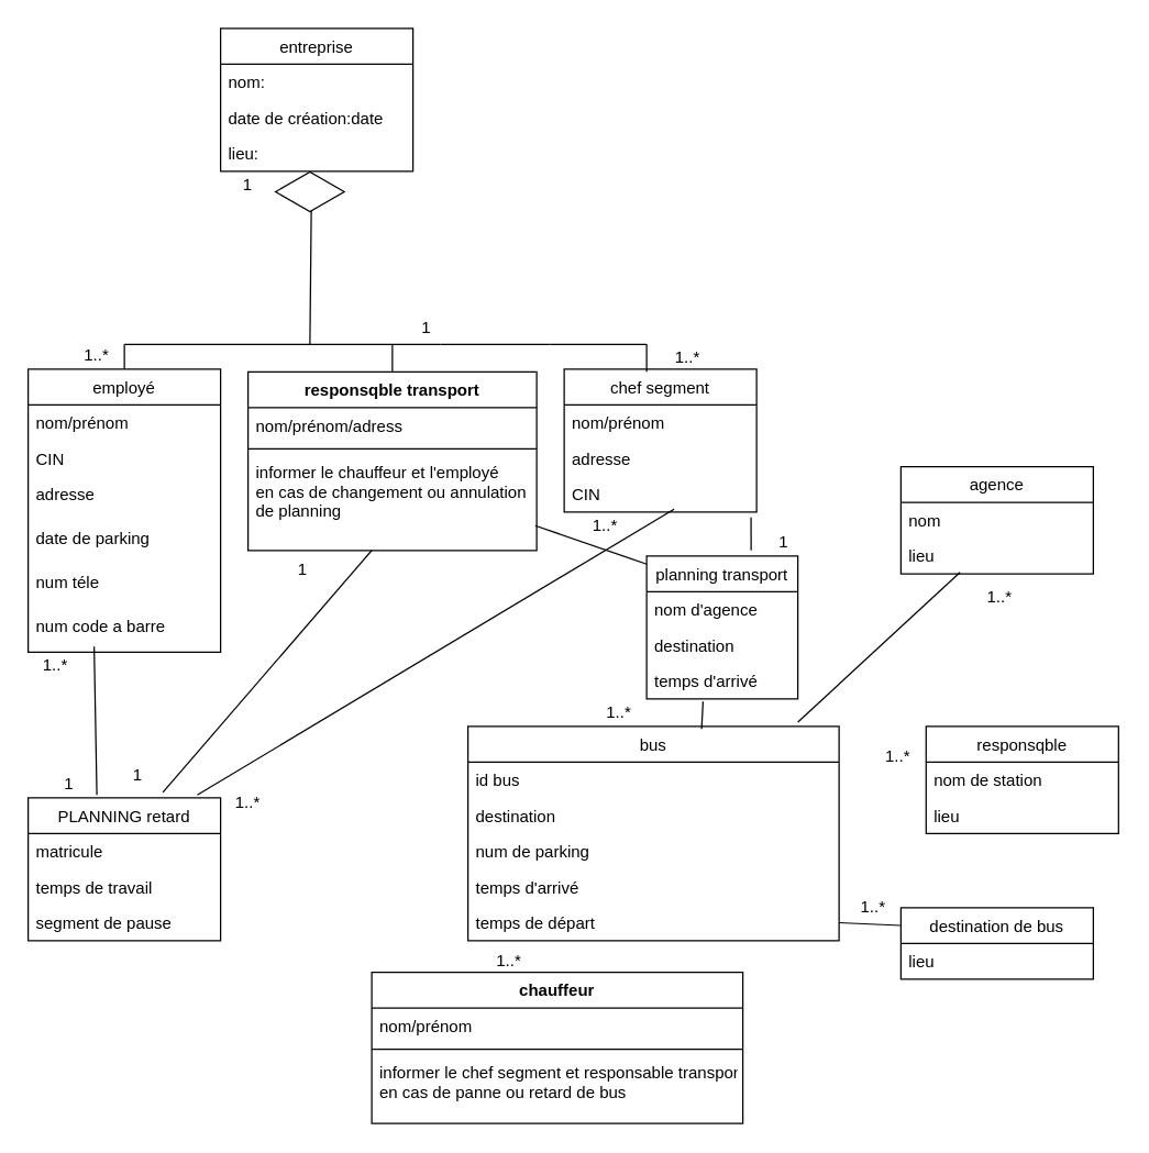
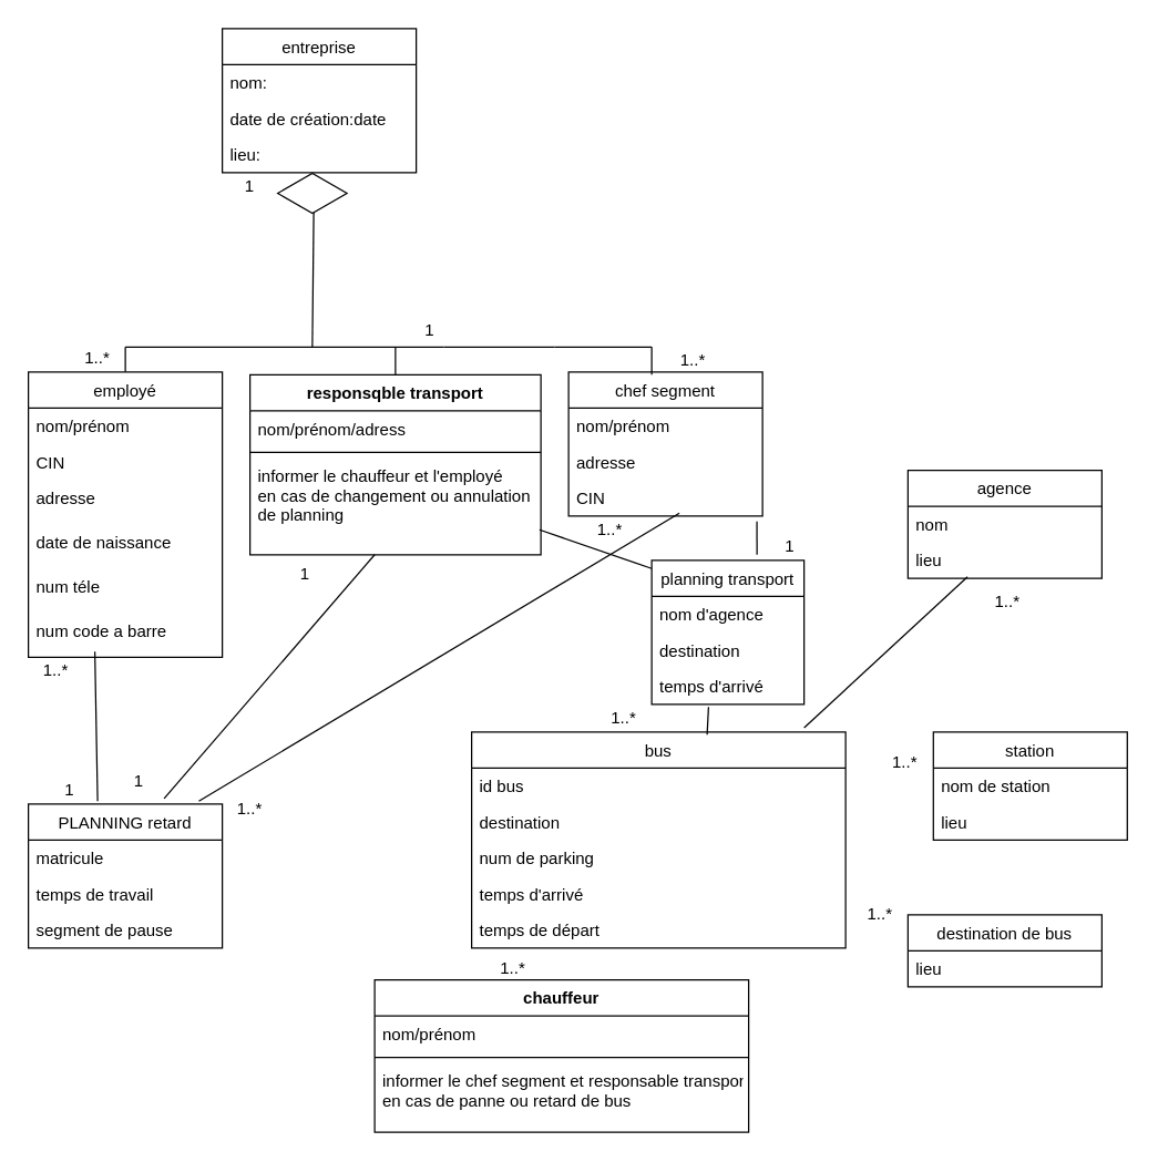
  <mxCell id="0" />
  <mxCell id="1" parent="0" />
  <mxCell id="2" value="entreprise" style="swimlane;fontStyle=0;childLayout=stackLayout;horizontal=1;startSize=26;fillColor=none;horizontalStack=0;resizeParent=1;resizeParentMax=0;resizeLast=0;collapsible=1;marginBottom=0;" vertex="1" parent="1"><mxGeometry x="160" y="20" width="140" height="104" as="geometry" /></mxCell>
  <mxCell id="3" value="nom:" style="text;strokeColor=none;fillColor=none;align=left;verticalAlign=top;spacingLeft=4;spacingRight=4;overflow=hidden;rotatable=0;points=[[0,0.5],[1,0.5]];portConstraint=eastwest;" vertex="1" parent="2"><mxGeometry y="26" width="140" height="26" as="geometry" /></mxCell>
  <mxCell id="4" value="date de création:date" style="text;strokeColor=none;fillColor=none;align=left;verticalAlign=top;spacingLeft=4;spacingRight=4;overflow=hidden;rotatable=0;points=[[0,0.5],[1,0.5]];portConstraint=eastwest;" vertex="1" parent="2"><mxGeometry y="52" width="140" height="26" as="geometry" /></mxCell>
  <mxCell id="5" value="lieu:" style="text;strokeColor=none;fillColor=none;align=left;verticalAlign=top;spacingLeft=4;spacingRight=4;overflow=hidden;rotatable=0;points=[[0,0.5],[1,0.5]];portConstraint=eastwest;" vertex="1" parent="2"><mxGeometry y="78" width="140" height="26" as="geometry" /></mxCell>
  <mxCell id="6" value="" style="html=1;whiteSpace=wrap;aspect=fixed;shape=isoRectangle;" vertex="1" parent="1"><mxGeometry x="200" y="124" width="50" height="30" as="geometry" /></mxCell>
  <mxCell id="7" value="" style="endArrow=none;html=1;" edge="1" parent="1"><mxGeometry width="50" height="50" relative="1" as="geometry"><mxPoint x="90" y="250" as="sourcePoint" /><mxPoint x="320" y="250" as="targetPoint" /></mxGeometry></mxCell>
  <mxCell id="8" value="" style="endArrow=none;html=1;exitX=0.52;exitY=0.967;exitDx=0;exitDy=0;exitPerimeter=0;" edge="1" parent="1" source="6"><mxGeometry width="50" height="50" relative="1" as="geometry"><mxPoint x="225" y="160" as="sourcePoint" /><mxPoint x="225" y="250" as="targetPoint" /></mxGeometry></mxCell>
  <mxCell id="9" value="" style="endArrow=none;html=1;" edge="1" parent="1" source="10"><mxGeometry width="50" height="50" relative="1" as="geometry"><mxPoint x="90" y="320" as="sourcePoint" /><mxPoint x="90" y="250" as="targetPoint" /></mxGeometry></mxCell>
  <mxCell id="10" value="employé" style="swimlane;fontStyle=0;childLayout=stackLayout;horizontal=1;startSize=26;fillColor=none;horizontalStack=0;resizeParent=1;resizeParentMax=0;resizeLast=0;collapsible=1;marginBottom=0;" vertex="1" parent="1"><mxGeometry x="20" y="268" width="140" height="206" as="geometry" /></mxCell>
  <mxCell id="11" value="nom/prénom" style="text;strokeColor=none;fillColor=none;align=left;verticalAlign=top;spacingLeft=4;spacingRight=4;overflow=hidden;rotatable=0;points=[[0,0.5],[1,0.5]];portConstraint=eastwest;" vertex="1" parent="10"><mxGeometry y="26" width="140" height="26" as="geometry" /></mxCell>
  <mxCell id="12" value="CIN" style="text;strokeColor=none;fillColor=none;align=left;verticalAlign=top;spacingLeft=4;spacingRight=4;overflow=hidden;rotatable=0;points=[[0,0.5],[1,0.5]];portConstraint=eastwest;" vertex="1" parent="10"><mxGeometry y="52" width="140" height="26" as="geometry" /></mxCell>
  <mxCell id="13" value="adresse" style="text;strokeColor=none;fillColor=none;align=left;verticalAlign=top;spacingLeft=4;spacingRight=4;overflow=hidden;rotatable=0;points=[[0,0.5],[1,0.5]];portConstraint=eastwest;" vertex="1" parent="10"><mxGeometry y="78" width="140" height="32" as="geometry" /></mxCell>
- <mxCell id="14" value="date de parking" style="text;strokeColor=none;fillColor=none;align=left;verticalAlign=top;spacingLeft=4;spacingRight=4;overflow=hidden;rotatable=0;points=[[0,0.5],[1,0.5]];portConstraint=eastwest;" vertex="1" parent="10"><mxGeometry y="110" width="140" height="32" as="geometry" /></mxCell>
+ <mxCell id="14" value="date de naissance" style="text;strokeColor=none;fillColor=none;align=left;verticalAlign=top;spacingLeft=4;spacingRight=4;overflow=hidden;rotatable=0;points=[[0,0.5],[1,0.5]];portConstraint=eastwest;" vertex="1" parent="10"><mxGeometry y="110" width="140" height="32" as="geometry" /></mxCell>
  <mxCell id="15" value="num téle" style="text;strokeColor=none;fillColor=none;align=left;verticalAlign=top;spacingLeft=4;spacingRight=4;overflow=hidden;rotatable=0;points=[[0,0.5],[1,0.5]];portConstraint=eastwest;" vertex="1" parent="10"><mxGeometry y="142" width="140" height="32" as="geometry" /></mxCell>
  <mxCell id="16" value="num code a barre" style="text;strokeColor=none;fillColor=none;align=left;verticalAlign=top;spacingLeft=4;spacingRight=4;overflow=hidden;rotatable=0;points=[[0,0.5],[1,0.5]];portConstraint=eastwest;" vertex="1" parent="10"><mxGeometry y="174" width="140" height="32" as="geometry" /></mxCell>
  <mxCell id="17" value="responsqble transport" style="swimlane;fontStyle=1;align=center;verticalAlign=top;childLayout=stackLayout;horizontal=1;startSize=26;horizontalStack=0;resizeParent=1;resizeParentMax=0;resizeLast=0;collapsible=1;marginBottom=0;" vertex="1" parent="1"><mxGeometry x="180" y="270" width="210" height="130" as="geometry" /></mxCell>
  <mxCell id="18" value="nom/prénom/adress" style="text;strokeColor=none;fillColor=none;align=left;verticalAlign=top;spacingLeft=4;spacingRight=4;overflow=hidden;rotatable=0;points=[[0,0.5],[1,0.5]];portConstraint=eastwest;" vertex="1" parent="17"><mxGeometry y="26" width="210" height="26" as="geometry" /></mxCell>
  <mxCell id="19" value="" style="line;strokeWidth=1;fillColor=none;align=left;verticalAlign=middle;spacingTop=-1;spacingLeft=3;spacingRight=3;rotatable=0;labelPosition=right;points=[];portConstraint=eastwest;" vertex="1" parent="17"><mxGeometry y="52" width="210" height="8" as="geometry" /></mxCell>
  <mxCell id="20" value="informer le chauffeur et l'employé &#10;en cas de changement ou annulation&#10;de planning" style="text;strokeColor=none;fillColor=none;align=left;verticalAlign=top;spacingLeft=4;spacingRight=4;overflow=hidden;rotatable=0;points=[[0,0.5],[1,0.5]];portConstraint=eastwest;" vertex="1" parent="17"><mxGeometry y="60" width="210" height="70" as="geometry" /></mxCell>
  <mxCell id="21" value="chef segment" style="swimlane;fontStyle=0;childLayout=stackLayout;horizontal=1;startSize=26;fillColor=none;horizontalStack=0;resizeParent=1;resizeParentMax=0;resizeLast=0;collapsible=1;marginBottom=0;" vertex="1" parent="1"><mxGeometry x="410" y="268" width="140" height="104" as="geometry" /></mxCell>
  <mxCell id="22" value="nom/prénom" style="text;strokeColor=none;fillColor=none;align=left;verticalAlign=top;spacingLeft=4;spacingRight=4;overflow=hidden;rotatable=0;points=[[0,0.5],[1,0.5]];portConstraint=eastwest;" vertex="1" parent="21"><mxGeometry y="26" width="140" height="26" as="geometry" /></mxCell>
  <mxCell id="23" value="adresse" style="text;strokeColor=none;fillColor=none;align=left;verticalAlign=top;spacingLeft=4;spacingRight=4;overflow=hidden;rotatable=0;points=[[0,0.5],[1,0.5]];portConstraint=eastwest;" vertex="1" parent="21"><mxGeometry y="52" width="140" height="26" as="geometry" /></mxCell>
  <mxCell id="24" value="" style="endArrow=none;html=1;entryX=0.971;entryY=1.154;entryDx=0;entryDy=0;entryPerimeter=0;" edge="1" parent="21" target="25"><mxGeometry width="50" height="50" relative="1" as="geometry"><mxPoint x="136" y="132" as="sourcePoint" /><mxPoint x="180" y="82" as="targetPoint" /></mxGeometry></mxCell>
  <mxCell id="25" value="CIN" style="text;strokeColor=none;fillColor=none;align=left;verticalAlign=top;spacingLeft=4;spacingRight=4;overflow=hidden;rotatable=0;points=[[0,0.5],[1,0.5]];portConstraint=eastwest;" vertex="1" parent="21"><mxGeometry y="78" width="140" height="26" as="geometry" /></mxCell>
  <mxCell id="26" value="" style="endArrow=none;html=1;" edge="1" parent="1"><mxGeometry width="50" height="50" relative="1" as="geometry"><mxPoint x="320" y="250" as="sourcePoint" /><mxPoint x="400" y="250" as="targetPoint" /></mxGeometry></mxCell>
  <mxCell id="27" value="" style="endArrow=none;html=1;" edge="1" parent="1"><mxGeometry width="50" height="50" relative="1" as="geometry"><mxPoint x="400" y="250" as="sourcePoint" /><mxPoint x="470" y="250" as="targetPoint" /></mxGeometry></mxCell>
  <mxCell id="28" value="" style="endArrow=none;html=1;" edge="1" parent="1"><mxGeometry width="50" height="50" relative="1" as="geometry"><mxPoint x="470" y="270" as="sourcePoint" /><mxPoint x="470" y="250" as="targetPoint" /><Array as="points" /></mxGeometry></mxCell>
  <mxCell id="29" value="" style="endArrow=none;html=1;exitX=0.5;exitY=0;exitDx=0;exitDy=0;" edge="1" parent="1" source="17"><mxGeometry width="50" height="50" relative="1" as="geometry"><mxPoint x="260" y="270" as="sourcePoint" /><mxPoint x="285" y="250" as="targetPoint" /></mxGeometry></mxCell>
  <mxCell id="30" value="PLANNING retard" style="swimlane;fontStyle=0;childLayout=stackLayout;horizontal=1;startSize=26;fillColor=none;horizontalStack=0;resizeParent=1;resizeParentMax=0;resizeLast=0;collapsible=1;marginBottom=0;" vertex="1" parent="1"><mxGeometry x="20" y="580" width="140" height="104" as="geometry" /></mxCell>
  <mxCell id="31" value="matricule" style="text;strokeColor=none;fillColor=none;align=left;verticalAlign=top;spacingLeft=4;spacingRight=4;overflow=hidden;rotatable=0;points=[[0,0.5],[1,0.5]];portConstraint=eastwest;" vertex="1" parent="30"><mxGeometry y="26" width="140" height="26" as="geometry" /></mxCell>
  <mxCell id="32" value="temps de travail" style="text;strokeColor=none;fillColor=none;align=left;verticalAlign=top;spacingLeft=4;spacingRight=4;overflow=hidden;rotatable=0;points=[[0,0.5],[1,0.5]];portConstraint=eastwest;" vertex="1" parent="30"><mxGeometry y="52" width="140" height="26" as="geometry" /></mxCell>
  <mxCell id="33" value="segment de pause" style="text;strokeColor=none;fillColor=none;align=left;verticalAlign=top;spacingLeft=4;spacingRight=4;overflow=hidden;rotatable=0;points=[[0,0.5],[1,0.5]];portConstraint=eastwest;" vertex="1" parent="30"><mxGeometry y="78" width="140" height="26" as="geometry" /></mxCell>
  <mxCell id="34" value="bus" style="swimlane;fontStyle=0;childLayout=stackLayout;horizontal=1;startSize=26;fillColor=none;horizontalStack=0;resizeParent=1;resizeParentMax=0;resizeLast=0;collapsible=1;marginBottom=0;" vertex="1" parent="1"><mxGeometry x="340" y="528" width="270" height="156" as="geometry" /></mxCell>
  <mxCell id="35" value="id bus" style="text;strokeColor=none;fillColor=none;align=left;verticalAlign=top;spacingLeft=4;spacingRight=4;overflow=hidden;rotatable=0;points=[[0,0.5],[1,0.5]];portConstraint=eastwest;" vertex="1" parent="34"><mxGeometry y="26" width="270" height="26" as="geometry" /></mxCell>
  <mxCell id="36" value="destination" style="text;strokeColor=none;fillColor=none;align=left;verticalAlign=top;spacingLeft=4;spacingRight=4;overflow=hidden;rotatable=0;points=[[0,0.5],[1,0.5]];portConstraint=eastwest;" vertex="1" parent="34"><mxGeometry y="52" width="270" height="26" as="geometry" /></mxCell>
  <mxCell id="37" value="num de parking" style="text;strokeColor=none;fillColor=none;align=left;verticalAlign=top;spacingLeft=4;spacingRight=4;overflow=hidden;rotatable=0;points=[[0,0.5],[1,0.5]];portConstraint=eastwest;" vertex="1" parent="34"><mxGeometry y="78" width="270" height="26" as="geometry" /></mxCell>
  <mxCell id="38" value="temps d'arrivé" style="text;strokeColor=none;fillColor=none;align=left;verticalAlign=top;spacingLeft=4;spacingRight=4;overflow=hidden;rotatable=0;points=[[0,0.5],[1,0.5]];portConstraint=eastwest;" vertex="1" parent="34"><mxGeometry y="104" width="270" height="26" as="geometry" /></mxCell>
  <mxCell id="39" value="temps de départ" style="text;strokeColor=none;fillColor=none;align=left;verticalAlign=top;spacingLeft=4;spacingRight=4;overflow=hidden;rotatable=0;points=[[0,0.5],[1,0.5]];portConstraint=eastwest;" vertex="1" parent="34"><mxGeometry y="130" width="270" height="26" as="geometry" /></mxCell>
  <mxCell id="40" value="agence" style="swimlane;fontStyle=0;childLayout=stackLayout;horizontal=1;startSize=26;fillColor=none;horizontalStack=0;resizeParent=1;resizeParentMax=0;resizeLast=0;collapsible=1;marginBottom=0;" vertex="1" parent="1"><mxGeometry x="655" y="339" width="140" height="78" as="geometry" /></mxCell>
  <mxCell id="41" value="nom" style="text;strokeColor=none;fillColor=none;align=left;verticalAlign=top;spacingLeft=4;spacingRight=4;overflow=hidden;rotatable=0;points=[[0,0.5],[1,0.5]];portConstraint=eastwest;" vertex="1" parent="40"><mxGeometry y="26" width="140" height="26" as="geometry" /></mxCell>
  <mxCell id="42" value="lieu" style="text;strokeColor=none;fillColor=none;align=left;verticalAlign=top;spacingLeft=4;spacingRight=4;overflow=hidden;rotatable=0;points=[[0,0.5],[1,0.5]];portConstraint=eastwest;" vertex="1" parent="40"><mxGeometry y="52" width="140" height="26" as="geometry" /></mxCell>
- <mxCell id="43" value="responsqble" style="swimlane;fontStyle=0;childLayout=stackLayout;horizontal=1;startSize=26;fillColor=none;horizontalStack=0;resizeParent=1;resizeParentMax=0;resizeLast=0;collapsible=1;marginBottom=0;" vertex="1" parent="1"><mxGeometry x="673.34" y="528" width="140" height="78" as="geometry" /></mxCell>
+ <mxCell id="43" value="station" style="swimlane;fontStyle=0;childLayout=stackLayout;horizontal=1;startSize=26;fillColor=none;horizontalStack=0;resizeParent=1;resizeParentMax=0;resizeLast=0;collapsible=1;marginBottom=0;" vertex="1" parent="1"><mxGeometry x="673.34" y="528" width="140" height="78" as="geometry" /></mxCell>
  <mxCell id="44" value="nom de station" style="text;strokeColor=none;fillColor=none;align=left;verticalAlign=top;spacingLeft=4;spacingRight=4;overflow=hidden;rotatable=0;points=[[0,0.5],[1,0.5]];portConstraint=eastwest;" vertex="1" parent="43"><mxGeometry y="26" width="140" height="26" as="geometry" /></mxCell>
  <mxCell id="45" value="lieu" style="text;strokeColor=none;fillColor=none;align=left;verticalAlign=top;spacingLeft=4;spacingRight=4;overflow=hidden;rotatable=0;points=[[0,0.5],[1,0.5]];portConstraint=eastwest;" vertex="1" parent="43"><mxGeometry y="52" width="140" height="26" as="geometry" /></mxCell>
  <mxCell id="46" value="destination de bus" style="swimlane;fontStyle=0;childLayout=stackLayout;horizontal=1;startSize=26;fillColor=none;horizontalStack=0;resizeParent=1;resizeParentMax=0;resizeLast=0;collapsible=1;marginBottom=0;" vertex="1" parent="1"><mxGeometry x="655" y="660" width="140" height="52" as="geometry" /></mxCell>
  <mxCell id="47" value="lieu" style="text;strokeColor=none;fillColor=none;align=left;verticalAlign=top;spacingLeft=4;spacingRight=4;overflow=hidden;rotatable=0;points=[[0,0.5],[1,0.5]];portConstraint=eastwest;" vertex="1" parent="46"><mxGeometry y="26" width="140" height="26" as="geometry" /></mxCell>
  <mxCell id="48" value="chauffeur" style="swimlane;fontStyle=1;align=center;verticalAlign=top;childLayout=stackLayout;horizontal=1;startSize=26;horizontalStack=0;resizeParent=1;resizeParentMax=0;resizeLast=0;collapsible=1;marginBottom=0;" vertex="1" parent="1"><mxGeometry x="270" y="707" width="270" height="110" as="geometry" /></mxCell>
  <mxCell id="49" value="nom/prénom&#10;" style="text;strokeColor=none;fillColor=none;align=left;verticalAlign=top;spacingLeft=4;spacingRight=4;overflow=hidden;rotatable=0;points=[[0,0.5],[1,0.5]];portConstraint=eastwest;" vertex="1" parent="48"><mxGeometry y="26" width="270" height="26" as="geometry" /></mxCell>
  <mxCell id="50" value="" style="line;strokeWidth=1;fillColor=none;align=left;verticalAlign=middle;spacingTop=-1;spacingLeft=3;spacingRight=3;rotatable=0;labelPosition=right;points=[];portConstraint=eastwest;" vertex="1" parent="48"><mxGeometry y="52" width="270" height="8" as="geometry" /></mxCell>
  <mxCell id="51" value="informer le chef segment et responsable transport&#10;en cas de panne ou retard de bus" style="text;strokeColor=none;fillColor=none;align=left;verticalAlign=top;spacingLeft=4;spacingRight=4;overflow=hidden;rotatable=0;points=[[0,0.5],[1,0.5]];portConstraint=eastwest;" vertex="1" parent="48"><mxGeometry y="60" width="270" height="50" as="geometry" /></mxCell>
  <mxCell id="52" value="" style="endArrow=none;html=1;exitX=0.357;exitY=-0.019;exitDx=0;exitDy=0;exitPerimeter=0;" edge="1" parent="1" source="30"><mxGeometry width="50" height="50" relative="1" as="geometry"><mxPoint x="60" y="580" as="sourcePoint" /><mxPoint x="68" y="470" as="targetPoint" /></mxGeometry></mxCell>
  <mxCell id="53" value="" style="endArrow=none;html=1;exitX=0.7;exitY=-0.038;exitDx=0;exitDy=0;exitPerimeter=0;" edge="1" parent="1" source="30"><mxGeometry width="50" height="50" relative="1" as="geometry"><mxPoint x="220" y="450" as="sourcePoint" /><mxPoint x="270" y="400" as="targetPoint" /></mxGeometry></mxCell>
  <mxCell id="54" value="" style="endArrow=none;html=1;exitX=0.879;exitY=-0.019;exitDx=0;exitDy=0;exitPerimeter=0;" edge="1" parent="1" source="30"><mxGeometry width="50" height="50" relative="1" as="geometry"><mxPoint x="440" y="420" as="sourcePoint" /><mxPoint x="490" y="370" as="targetPoint" /></mxGeometry></mxCell>
- <mxCell id="55" value="" style="endArrow=none;html=1;exitX=1;exitY=0.5;exitDx=0;exitDy=0;entryX=0;entryY=0.25;entryDx=0;entryDy=0;" edge="1" parent="1" source="39" target="46"><mxGeometry width="50" height="50" relative="1" as="geometry"><mxPoint x="580" y="680" as="sourcePoint" /><mxPoint x="630" y="630" as="targetPoint" /></mxGeometry></mxCell>
  <mxCell id="56" value="" style="endArrow=none;html=1;exitX=0.889;exitY=-0.019;exitDx=0;exitDy=0;exitPerimeter=0;entryX=0.307;entryY=0.962;entryDx=0;entryDy=0;entryPerimeter=0;" edge="1" parent="1" source="34" target="42"><mxGeometry width="50" height="50" relative="1" as="geometry"><mxPoint x="550" y="490" as="sourcePoint" /><mxPoint x="690" y="460" as="targetPoint" /></mxGeometry></mxCell>
  <mxCell id="57" value="planning transport" style="swimlane;fontStyle=0;childLayout=stackLayout;horizontal=1;startSize=26;fillColor=none;horizontalStack=0;resizeParent=1;resizeParentMax=0;resizeLast=0;collapsible=1;marginBottom=0;" vertex="1" parent="1"><mxGeometry x="470" y="404" width="110" height="104" as="geometry"><mxRectangle x="400" y="414" width="130" height="26" as="alternateBounds" /></mxGeometry></mxCell>
  <mxCell id="58" value="nom d'agence" style="text;strokeColor=none;fillColor=none;align=left;verticalAlign=top;spacingLeft=4;spacingRight=4;overflow=hidden;rotatable=0;points=[[0,0.5],[1,0.5]];portConstraint=eastwest;" vertex="1" parent="57"><mxGeometry y="26" width="110" height="26" as="geometry" /></mxCell>
  <mxCell id="59" value="destination" style="text;strokeColor=none;fillColor=none;align=left;verticalAlign=top;spacingLeft=4;spacingRight=4;overflow=hidden;rotatable=0;points=[[0,0.5],[1,0.5]];portConstraint=eastwest;" vertex="1" parent="57"><mxGeometry y="52" width="110" height="26" as="geometry" /></mxCell>
  <mxCell id="60" value="" style="endArrow=none;html=1;entryX=0.373;entryY=1.077;entryDx=0;entryDy=0;entryPerimeter=0;" edge="1" parent="57" target="61"><mxGeometry width="50" height="50" relative="1" as="geometry"><mxPoint x="40" y="126" as="sourcePoint" /><mxPoint x="90" y="76" as="targetPoint" /></mxGeometry></mxCell>
  <mxCell id="61" value="temps d'arrivé" style="text;strokeColor=none;fillColor=none;align=left;verticalAlign=top;spacingLeft=4;spacingRight=4;overflow=hidden;rotatable=0;points=[[0,0.5],[1,0.5]];portConstraint=eastwest;" vertex="1" parent="57"><mxGeometry y="78" width="110" height="26" as="geometry" /></mxCell>
  <mxCell id="62" value="" style="endArrow=none;html=1;exitX=0.995;exitY=0.743;exitDx=0;exitDy=0;exitPerimeter=0;" edge="1" parent="1" source="20"><mxGeometry width="50" height="50" relative="1" as="geometry"><mxPoint x="420" y="460" as="sourcePoint" /><mxPoint x="470" y="410" as="targetPoint" /></mxGeometry></mxCell>
  <mxCell id="63" value="1" style="text;html=1;strokeColor=none;fillColor=none;align=center;verticalAlign=middle;whiteSpace=wrap;rounded=0;" vertex="1" parent="1"><mxGeometry x="30" y="560" width="40" height="20" as="geometry" /></mxCell>
  <mxCell id="64" value="1..*" style="text;html=1;strokeColor=none;fillColor=none;align=center;verticalAlign=middle;whiteSpace=wrap;rounded=0;" vertex="1" parent="1"><mxGeometry x="20" y="474" width="40" height="20" as="geometry" /></mxCell>
  <mxCell id="65" value="1" style="text;html=1;strokeColor=none;fillColor=none;align=center;verticalAlign=middle;whiteSpace=wrap;rounded=0;" vertex="1" parent="1"><mxGeometry x="200" y="404" width="40" height="20" as="geometry" /></mxCell>
  <mxCell id="66" value="1..*" style="text;html=1;strokeColor=none;fillColor=none;align=center;verticalAlign=middle;whiteSpace=wrap;rounded=0;" vertex="1" parent="1"><mxGeometry x="420" y="372" width="40" height="20" as="geometry" /></mxCell>
  <mxCell id="67" value="1" style="text;html=1;strokeColor=none;fillColor=none;align=center;verticalAlign=middle;whiteSpace=wrap;rounded=0;" vertex="1" parent="1"><mxGeometry x="80" y="554" width="40" height="20" as="geometry" /></mxCell>
  <mxCell id="68" value="1..*" style="text;html=1;strokeColor=none;fillColor=none;align=center;verticalAlign=middle;whiteSpace=wrap;rounded=0;" vertex="1" parent="1"><mxGeometry x="160" y="574" width="40" height="20" as="geometry" /></mxCell>
  <mxCell id="69" value="1..*" style="text;html=1;strokeColor=none;fillColor=none;align=center;verticalAlign=middle;whiteSpace=wrap;rounded=0;" vertex="1" parent="1"><mxGeometry x="707" y="424" width="40" height="20" as="geometry" /></mxCell>
  <mxCell id="70" value="1..*" style="text;html=1;strokeColor=none;fillColor=none;align=center;verticalAlign=middle;whiteSpace=wrap;rounded=0;" vertex="1" parent="1"><mxGeometry x="430" y="508" width="40" height="20" as="geometry" /></mxCell>
  <mxCell id="71" value="1" style="text;html=1;strokeColor=none;fillColor=none;align=center;verticalAlign=middle;whiteSpace=wrap;rounded=0;" vertex="1" parent="1"><mxGeometry x="550" y="384" width="40" height="20" as="geometry" /></mxCell>
  <mxCell id="72" value="1..*" style="text;html=1;strokeColor=none;fillColor=none;align=center;verticalAlign=middle;whiteSpace=wrap;rounded=0;" vertex="1" parent="1"><mxGeometry x="350" y="689" width="40" height="20" as="geometry" /></mxCell>
  <mxCell id="73" value="1..*" style="text;html=1;strokeColor=none;fillColor=none;align=center;verticalAlign=middle;whiteSpace=wrap;rounded=0;" vertex="1" parent="1"><mxGeometry x="615" y="650" width="40" height="20" as="geometry" /></mxCell>
  <mxCell id="74" value="1..*" style="text;html=1;strokeColor=none;fillColor=none;align=center;verticalAlign=middle;whiteSpace=wrap;rounded=0;" vertex="1" parent="1"><mxGeometry x="633" y="540" width="40" height="20" as="geometry" /></mxCell>
  <mxCell id="75" value="1" style="text;html=1;strokeColor=none;fillColor=none;align=center;verticalAlign=middle;whiteSpace=wrap;rounded=0;" vertex="1" parent="1"><mxGeometry x="160" y="124" width="40" height="20" as="geometry" /></mxCell>
  <mxCell id="76" value="1..*" style="text;html=1;strokeColor=none;fillColor=none;align=center;verticalAlign=middle;whiteSpace=wrap;rounded=0;" vertex="1" parent="1"><mxGeometry x="50" y="248" width="40" height="20" as="geometry" /></mxCell>
  <mxCell id="77" value="1" style="text;html=1;strokeColor=none;fillColor=none;align=center;verticalAlign=middle;whiteSpace=wrap;rounded=0;" vertex="1" parent="1"><mxGeometry x="290" y="228" width="40" height="20" as="geometry" /></mxCell>
  <mxCell id="78" value="1..*" style="text;html=1;strokeColor=none;fillColor=none;align=center;verticalAlign=middle;whiteSpace=wrap;rounded=0;" vertex="1" parent="1"><mxGeometry x="480" y="250" width="40" height="20" as="geometry" /></mxCell>
